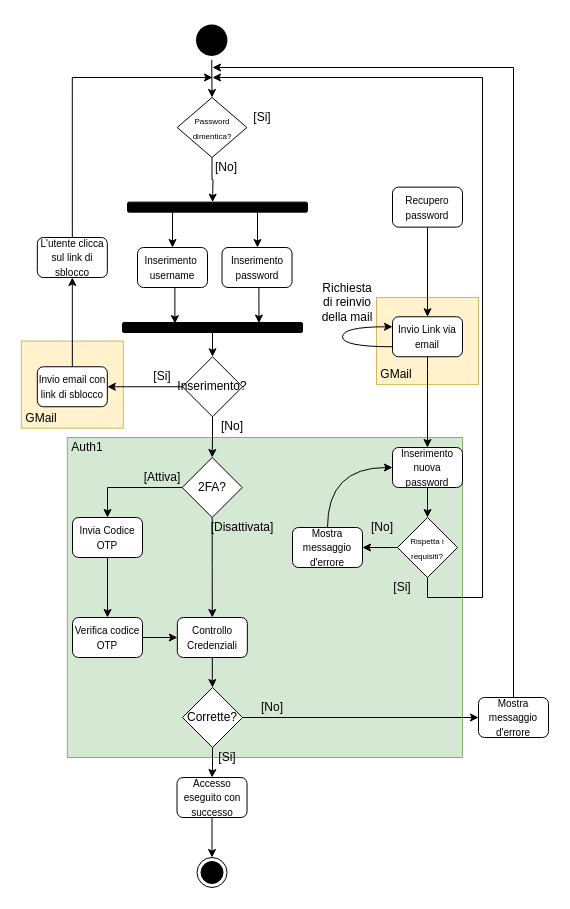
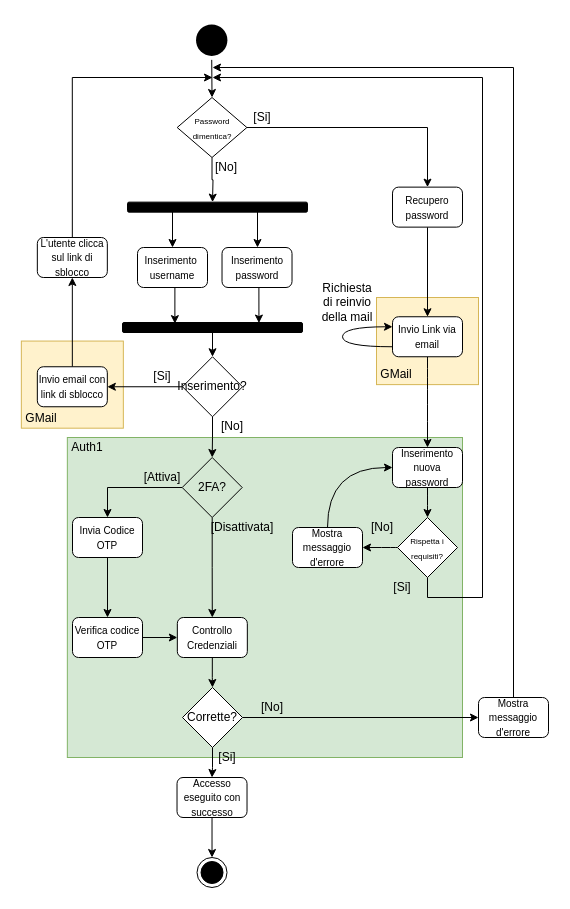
  <mxCell id="0" />
  <mxCell id="1" parent="0" />
  <mxCell id="2" value="" style="rounded=0;whiteSpace=wrap;html=1;strokeWidth=1;fillColor=#fff2cc;strokeColor=#d6b656;" vertex="1" parent="1"><mxGeometry x="20.84" y="340.56" width="102" height="87.12" as="geometry" /></mxCell>
  <mxCell id="3" value="" style="rounded=0;whiteSpace=wrap;html=1;strokeWidth=1;fillColor=#d5e8d4;strokeColor=#82b366;" vertex="1" parent="1"><mxGeometry x="66.84" y="437" width="395.16" height="320" as="geometry" /></mxCell>
  <mxCell id="4" value="" style="rounded=0;whiteSpace=wrap;html=1;strokeWidth=1;fillColor=#fff2cc;strokeColor=#d6b656;" vertex="1" parent="1"><mxGeometry x="376" y="297" width="102" height="87.12" as="geometry" /></mxCell>
  <mxCell id="5" style="edgeStyle=none;rounded=0;orthogonalLoop=1;jettySize=auto;html=1;exitX=0.5;exitY=1;exitDx=0;exitDy=0;entryX=0.5;entryY=0;entryDx=0;entryDy=0;startArrow=none;startFill=0;endArrow=classic;endFill=1;" edge="1" parent="1" source="6" target="12"><mxGeometry relative="1" as="geometry" /></mxCell>
  <mxCell id="6" value="" style="ellipse;html=1;shape=endState;fillColor=#000000;strokeColor=none;" vertex="1" parent="1"><mxGeometry x="191.53" y="20" width="39.37" height="39.37" as="geometry" /></mxCell>
  <mxCell id="7" value="" style="html=1;points=[];perimeter=orthogonalPerimeter;fillColor=#000000;rounded=1;rotation=90;" vertex="1" parent="1"><mxGeometry x="212" y="116.63" width="10" height="180" as="geometry" /></mxCell>
  <mxCell id="8" value="GMail" style="text;html=1;strokeColor=none;fillColor=none;align=center;verticalAlign=middle;whiteSpace=wrap;rounded=0;" vertex="1" parent="1"><mxGeometry x="376" y="364.12" width="40" height="20" as="geometry" /></mxCell>
  <mxCell id="9" value="Auth1" style="text;html=1;strokeColor=none;fillColor=none;align=center;verticalAlign=middle;whiteSpace=wrap;rounded=0;" vertex="1" parent="1"><mxGeometry x="66.84" y="437" width="40" height="20" as="geometry" /></mxCell>
+ <mxCell id="10" style="edgeStyle=orthogonalEdgeStyle;rounded=0;orthogonalLoop=1;jettySize=auto;html=1;exitX=1;exitY=0.5;exitDx=0;exitDy=0;entryX=0.5;entryY=0;entryDx=0;entryDy=0;startArrow=none;startFill=0;endArrow=classic;endFill=1;" edge="1" parent="1" source="12" target="37"><mxGeometry relative="1" as="geometry" /></mxCell>
  <mxCell id="11" style="edgeStyle=orthogonalEdgeStyle;rounded=0;orthogonalLoop=1;jettySize=auto;html=1;exitX=0.5;exitY=1;exitDx=0;exitDy=0;startArrow=none;startFill=0;endArrow=classic;endFill=1;strokeColor=#000000;" edge="1" parent="1" source="12"><mxGeometry relative="1" as="geometry"><mxPoint x="212.029" y="201.63" as="targetPoint" /></mxGeometry></mxCell>
  <mxCell id="12" value="&lt;font style=&quot;font-size: 8px&quot;&gt;Password&lt;br&gt;dimentica?&lt;/font&gt;" style="rhombus;whiteSpace=wrap;html=1;rounded=0;strokeColor=#000000;strokeWidth=1;fillColor=#FFFFFF;" vertex="1" parent="1"><mxGeometry x="176.69" y="97" width="69.69" height="60" as="geometry" /></mxCell>
  <mxCell id="13" value="[No]" style="text;html=1;strokeColor=none;fillColor=none;align=center;verticalAlign=middle;whiteSpace=wrap;rounded=0;" vertex="1" parent="1"><mxGeometry x="206.38" y="157" width="40" height="20" as="geometry" /></mxCell>
  <mxCell id="14" style="edgeStyle=orthogonalEdgeStyle;rounded=0;orthogonalLoop=1;jettySize=auto;html=1;exitX=0.5;exitY=1;exitDx=0;exitDy=0;entryX=0.114;entryY=0.709;entryDx=0;entryDy=0;entryPerimeter=0;startArrow=none;startFill=0;endArrow=classic;endFill=1;strokeColor=#000000;" edge="1" parent="1" source="15" target="18"><mxGeometry relative="1" as="geometry" /></mxCell>
  <mxCell id="15" value="&lt;span style=&quot;font-size: 10px&quot;&gt;Inserimento&amp;nbsp;&lt;br&gt;username&lt;br&gt;&lt;/span&gt;" style="rounded=1;whiteSpace=wrap;html=1;fillColor=#FFFFFF;" vertex="1" parent="1"><mxGeometry x="137" y="247" width="70" height="40" as="geometry" /></mxCell>
  <mxCell id="16" style="edgeStyle=orthogonalEdgeStyle;rounded=0;orthogonalLoop=1;jettySize=auto;html=1;exitX=0.5;exitY=1;exitDx=0;exitDy=0;entryX=0.057;entryY=0.242;entryDx=0;entryDy=0;entryPerimeter=0;startArrow=none;startFill=0;endArrow=classic;endFill=1;strokeColor=#000000;" edge="1" parent="1" source="17" target="18"><mxGeometry relative="1" as="geometry" /></mxCell>
  <mxCell id="17" value="&lt;span style=&quot;font-size: 10px&quot;&gt;Inserimento&lt;br&gt;password&lt;br&gt;&lt;/span&gt;" style="rounded=1;whiteSpace=wrap;html=1;fillColor=#FFFFFF;" vertex="1" parent="1"><mxGeometry x="221.53" y="247" width="70" height="40" as="geometry" /></mxCell>
  <mxCell id="18" value="" style="html=1;points=[];perimeter=orthogonalPerimeter;fillColor=#000000;rounded=1;rotation=90;" vertex="1" parent="1"><mxGeometry x="207" y="237" width="10" height="180" as="geometry" /></mxCell>
  <mxCell id="19" style="edgeStyle=orthogonalEdgeStyle;rounded=0;orthogonalLoop=1;jettySize=auto;html=1;exitX=0;exitY=0.5;exitDx=0;exitDy=0;entryX=0.5;entryY=0;entryDx=0;entryDy=0;startArrow=none;startFill=0;endArrow=classic;endFill=1;" edge="1" parent="1" source="21" target="23"><mxGeometry relative="1" as="geometry" /></mxCell>
  <mxCell id="20" style="edgeStyle=orthogonalEdgeStyle;rounded=0;orthogonalLoop=1;jettySize=auto;html=1;exitX=0.5;exitY=1;exitDx=0;exitDy=0;startArrow=none;startFill=0;endArrow=classic;endFill=1;" edge="1" parent="1" source="21" target="28"><mxGeometry relative="1" as="geometry" /></mxCell>
- <mxCell id="21" value="2FA?" style="rhombus;whiteSpace=wrap;html=1;rounded=0;strokeColor=#000000;strokeWidth=1;fillColor=#FFFFFF;" vertex="1" parent="1"><mxGeometry x="181.69" y="457" width="60" height="60" as="geometry" /></mxCell>
+ <mxCell id="21" value="2FA?" style="rhombus;whiteSpace=wrap;html=1;rounded=0;strokeColor=#000000;strokeWidth=1;fillColor=#d5e8d4;" vertex="1" parent="1"><mxGeometry x="181.69" y="457" width="60" height="60" as="geometry" /></mxCell>
  <mxCell id="22" style="edgeStyle=orthogonalEdgeStyle;rounded=0;orthogonalLoop=1;jettySize=auto;html=1;exitX=0.5;exitY=1;exitDx=0;exitDy=0;startArrow=none;startFill=0;endArrow=classic;endFill=1;" edge="1" parent="1" source="23" target="26"><mxGeometry relative="1" as="geometry" /></mxCell>
  <mxCell id="23" value="&lt;span style=&quot;font-size: 10px&quot;&gt;Invia Codice OTP&lt;br&gt;&lt;/span&gt;" style="rounded=1;whiteSpace=wrap;html=1;fillColor=#FFFFFF;" vertex="1" parent="1"><mxGeometry x="72" y="517" width="70" height="40" as="geometry" /></mxCell>
  <mxCell id="24" value="[Attiva]" style="text;html=1;strokeColor=none;fillColor=none;align=center;verticalAlign=middle;whiteSpace=wrap;rounded=0;" vertex="1" parent="1"><mxGeometry x="142" y="467" width="40" height="20" as="geometry" /></mxCell>
  <mxCell id="25" style="edgeStyle=orthogonalEdgeStyle;rounded=0;orthogonalLoop=1;jettySize=auto;html=1;exitX=1;exitY=0.5;exitDx=0;exitDy=0;entryX=0;entryY=0.5;entryDx=0;entryDy=0;startArrow=none;startFill=0;endArrow=classic;endFill=1;" edge="1" parent="1" source="26" target="28"><mxGeometry relative="1" as="geometry" /></mxCell>
  <mxCell id="26" value="&lt;span style=&quot;font-size: 10px&quot;&gt;Verifica codice OTP&lt;br&gt;&lt;/span&gt;" style="rounded=1;whiteSpace=wrap;html=1;fillColor=#FFFFFF;" vertex="1" parent="1"><mxGeometry x="72" y="617" width="70" height="40" as="geometry" /></mxCell>
  <mxCell id="27" style="edgeStyle=orthogonalEdgeStyle;rounded=0;orthogonalLoop=1;jettySize=auto;html=1;exitX=0.5;exitY=1;exitDx=0;exitDy=0;startArrow=none;startFill=0;endArrow=classic;endFill=1;" edge="1" parent="1" source="28" target="32"><mxGeometry relative="1" as="geometry" /></mxCell>
  <mxCell id="28" value="&lt;span style=&quot;font-size: 10px&quot;&gt;Controllo Credenziali&lt;br&gt;&lt;/span&gt;" style="rounded=1;whiteSpace=wrap;html=1;fillColor=#FFFFFF;" vertex="1" parent="1"><mxGeometry x="176.84" y="617" width="70" height="40" as="geometry" /></mxCell>
  <mxCell id="29" value="[Disattivata]" style="text;html=1;strokeColor=none;fillColor=none;align=center;verticalAlign=middle;whiteSpace=wrap;rounded=0;" vertex="1" parent="1"><mxGeometry x="222" y="517" width="40" height="20" as="geometry" /></mxCell>
  <mxCell id="30" style="edgeStyle=orthogonalEdgeStyle;rounded=0;orthogonalLoop=1;jettySize=auto;html=1;exitX=1;exitY=0.5;exitDx=0;exitDy=0;startArrow=none;startFill=0;endArrow=classic;endFill=1;" edge="1" parent="1" source="32" target="34"><mxGeometry relative="1" as="geometry" /></mxCell>
  <mxCell id="31" style="edgeStyle=orthogonalEdgeStyle;rounded=0;orthogonalLoop=1;jettySize=auto;html=1;exitX=0.5;exitY=1;exitDx=0;exitDy=0;startArrow=none;startFill=0;endArrow=classic;endFill=1;" edge="1" parent="1" source="32" target="52"><mxGeometry relative="1" as="geometry" /></mxCell>
  <mxCell id="32" value="Corrette?" style="rhombus;whiteSpace=wrap;html=1;rounded=0;strokeColor=#000000;strokeWidth=1;fillColor=#FFFFFF;" vertex="1" parent="1"><mxGeometry x="182" y="687" width="60" height="60" as="geometry" /></mxCell>
  <mxCell id="33" style="edgeStyle=orthogonalEdgeStyle;rounded=0;orthogonalLoop=1;jettySize=auto;html=1;exitX=1;exitY=0.5;exitDx=0;exitDy=0;startArrow=none;startFill=0;endArrow=classic;endFill=1;" edge="1" parent="1" source="34"><mxGeometry relative="1" as="geometry"><mxPoint x="212" y="67" as="targetPoint" /><Array as="points"><mxPoint x="513" y="717" /><mxPoint x="513" y="67" /></Array></mxGeometry></mxCell>
  <mxCell id="34" value="&lt;span style=&quot;font-size: 10px&quot;&gt;Mostra messaggio d'errore&lt;br&gt;&lt;/span&gt;" style="rounded=1;whiteSpace=wrap;html=1;fillColor=#FFFFFF;" vertex="1" parent="1"><mxGeometry x="478" y="697" width="70" height="40" as="geometry" /></mxCell>
  <mxCell id="35" value="[No]" style="text;html=1;strokeColor=none;fillColor=none;align=center;verticalAlign=middle;whiteSpace=wrap;rounded=0;" vertex="1" parent="1"><mxGeometry x="252" y="697" width="40" height="20" as="geometry" /></mxCell>
  <mxCell id="36" style="edgeStyle=orthogonalEdgeStyle;rounded=0;orthogonalLoop=1;jettySize=auto;html=1;exitX=0.5;exitY=1;exitDx=0;exitDy=0;startArrow=none;startFill=0;endArrow=classic;endFill=1;" edge="1" parent="1" source="37" target="39"><mxGeometry relative="1" as="geometry" /></mxCell>
  <mxCell id="37" value="&lt;span style=&quot;font-size: 10px&quot;&gt;Recupero password&lt;br&gt;&lt;/span&gt;" style="rounded=1;whiteSpace=wrap;html=1;fillColor=#FFFFFF;" vertex="1" parent="1"><mxGeometry x="392" y="186.63" width="70" height="40" as="geometry" /></mxCell>
  <mxCell id="38" style="edgeStyle=orthogonalEdgeStyle;curved=1;rounded=0;orthogonalLoop=1;jettySize=auto;html=1;exitX=0.5;exitY=1;exitDx=0;exitDy=0;startArrow=none;startFill=0;endArrow=classic;endFill=1;" edge="1" parent="1" source="39" target="43"><mxGeometry relative="1" as="geometry" /></mxCell>
  <mxCell id="39" value="&lt;span style=&quot;font-size: 10px&quot;&gt;Invio Link via email&lt;/span&gt;" style="rounded=1;whiteSpace=wrap;html=1;fillColor=#FFFFFF;" vertex="1" parent="1"><mxGeometry x="392" y="316.25" width="70" height="40" as="geometry" /></mxCell>
  <mxCell id="40" style="edgeStyle=orthogonalEdgeStyle;rounded=0;orthogonalLoop=1;jettySize=auto;html=1;exitX=0;exitY=0.75;exitDx=0;exitDy=0;entryX=0;entryY=0.25;entryDx=0;entryDy=0;startArrow=none;startFill=0;endArrow=classic;endFill=1;curved=1;" edge="1" parent="1" source="39" target="39"><mxGeometry relative="1" as="geometry"><Array as="points"><mxPoint x="342" y="346" /><mxPoint x="342" y="326" /></Array></mxGeometry></mxCell>
  <mxCell id="41" value="Richiesta &lt;br&gt;di reinvio &lt;br&gt;della mail" style="text;html=1;strokeColor=none;fillColor=none;align=center;verticalAlign=middle;whiteSpace=wrap;rounded=0;" vertex="1" parent="1"><mxGeometry x="312" y="277" width="70" height="49.25" as="geometry" /></mxCell>
  <mxCell id="42" style="edgeStyle=orthogonalEdgeStyle;curved=1;rounded=0;orthogonalLoop=1;jettySize=auto;html=1;exitX=0.5;exitY=1;exitDx=0;exitDy=0;startArrow=none;startFill=0;endArrow=classic;endFill=1;" edge="1" parent="1" source="43" target="46"><mxGeometry relative="1" as="geometry" /></mxCell>
  <mxCell id="43" value="&lt;span style=&quot;font-size: 10px&quot;&gt;Inserimento nuova password&lt;/span&gt;" style="rounded=1;whiteSpace=wrap;html=1;fillColor=#FFFFFF;" vertex="1" parent="1"><mxGeometry x="392" y="447" width="70" height="40" as="geometry" /></mxCell>
  <mxCell id="44" style="edgeStyle=orthogonalEdgeStyle;curved=1;rounded=0;orthogonalLoop=1;jettySize=auto;html=1;exitX=0;exitY=0.5;exitDx=0;exitDy=0;entryX=1;entryY=0.5;entryDx=0;entryDy=0;startArrow=none;startFill=0;endArrow=classic;endFill=1;" edge="1" parent="1" source="46" target="48"><mxGeometry relative="1" as="geometry" /></mxCell>
  <mxCell id="45" style="edgeStyle=orthogonalEdgeStyle;rounded=0;orthogonalLoop=1;jettySize=auto;html=1;exitX=0.5;exitY=1;exitDx=0;exitDy=0;startArrow=none;startFill=0;endArrow=classic;endFill=1;" edge="1" parent="1" source="46"><mxGeometry relative="1" as="geometry"><mxPoint x="212" y="77" as="targetPoint" /><Array as="points"><mxPoint x="427" y="597" /><mxPoint x="482" y="597" /></Array></mxGeometry></mxCell>
  <mxCell id="46" value="&lt;font style=&quot;font-size: 8px&quot;&gt;Rispetta i requisiti?&lt;/font&gt;" style="rhombus;whiteSpace=wrap;html=1;rounded=0;strokeColor=#000000;strokeWidth=1;fillColor=#FFFFFF;" vertex="1" parent="1"><mxGeometry x="397" y="517" width="60" height="60" as="geometry" /></mxCell>
  <mxCell id="47" style="edgeStyle=orthogonalEdgeStyle;curved=1;rounded=0;orthogonalLoop=1;jettySize=auto;html=1;exitX=0.5;exitY=0;exitDx=0;exitDy=0;entryX=0;entryY=0.5;entryDx=0;entryDy=0;startArrow=none;startFill=0;endArrow=classic;endFill=1;" edge="1" parent="1" source="48" target="43"><mxGeometry relative="1" as="geometry" /></mxCell>
  <mxCell id="48" value="&lt;span style=&quot;font-size: 10px&quot;&gt;Mostra messaggio d'errore&lt;br&gt;&lt;/span&gt;" style="rounded=1;whiteSpace=wrap;html=1;fillColor=#FFFFFF;" vertex="1" parent="1"><mxGeometry x="292" y="527" width="70" height="40" as="geometry" /></mxCell>
  <mxCell id="49" value="[No]" style="text;html=1;strokeColor=none;fillColor=none;align=center;verticalAlign=middle;whiteSpace=wrap;rounded=0;" vertex="1" parent="1"><mxGeometry x="362" y="517" width="40" height="20" as="geometry" /></mxCell>
  <mxCell id="50" value="[Si]" style="text;html=1;strokeColor=none;fillColor=none;align=center;verticalAlign=middle;whiteSpace=wrap;rounded=0;" vertex="1" parent="1"><mxGeometry x="382" y="577" width="40" height="20" as="geometry" /></mxCell>
  <mxCell id="51" style="edgeStyle=orthogonalEdgeStyle;rounded=0;orthogonalLoop=1;jettySize=auto;html=1;exitX=0.5;exitY=1;exitDx=0;exitDy=0;entryX=0.5;entryY=0;entryDx=0;entryDy=0;startArrow=none;startFill=0;endArrow=classic;endFill=1;" edge="1" parent="1" source="52" target="54"><mxGeometry relative="1" as="geometry" /></mxCell>
  <mxCell id="52" value="&lt;span style=&quot;font-size: 10px&quot;&gt;Accesso eseguito con successo&lt;br&gt;&lt;/span&gt;" style="rounded=1;whiteSpace=wrap;html=1;fillColor=#FFFFFF;" vertex="1" parent="1"><mxGeometry x="176.53" y="777" width="70" height="40" as="geometry" /></mxCell>
  <mxCell id="53" value="[Si]" style="text;html=1;strokeColor=none;fillColor=none;align=center;verticalAlign=middle;whiteSpace=wrap;rounded=0;" vertex="1" parent="1"><mxGeometry x="206.84" y="747" width="40" height="20" as="geometry" /></mxCell>
  <mxCell id="54" value="" style="ellipse;html=1;shape=endState;fillColor=#000000;rounded=0;" vertex="1" parent="1"><mxGeometry x="196.53" y="857" width="30" height="30" as="geometry" /></mxCell>
  <mxCell id="55" value="[Si]" style="text;html=1;strokeColor=none;fillColor=none;align=center;verticalAlign=middle;whiteSpace=wrap;rounded=0;" vertex="1" parent="1"><mxGeometry x="241.84" y="107" width="40" height="20" as="geometry" /></mxCell>
  <mxCell id="56" value="" style="endArrow=classic;html=1;strokeColor=#000000;entryX=0.5;entryY=0;entryDx=0;entryDy=0;" edge="1" parent="1" target="15"><mxGeometry width="50" height="50" relative="1" as="geometry"><mxPoint x="172" y="207" as="sourcePoint" /><mxPoint x="207" y="217" as="targetPoint" /></mxGeometry></mxCell>
  <mxCell id="57" value="" style="endArrow=classic;html=1;strokeColor=#000000;" edge="1" parent="1"><mxGeometry width="50" height="50" relative="1" as="geometry"><mxPoint x="257" y="207" as="sourcePoint" /><mxPoint x="257" y="247" as="targetPoint" /></mxGeometry></mxCell>
  <mxCell id="58" style="edgeStyle=orthogonalEdgeStyle;rounded=0;orthogonalLoop=1;jettySize=auto;html=1;exitX=0.5;exitY=1;exitDx=0;exitDy=0;startArrow=none;startFill=0;endArrow=classic;endFill=1;strokeColor=#000000;" edge="1" parent="1" source="60" target="21"><mxGeometry relative="1" as="geometry" /></mxCell>
  <mxCell id="59" style="edgeStyle=orthogonalEdgeStyle;rounded=0;orthogonalLoop=1;jettySize=auto;html=1;exitX=0;exitY=0.5;exitDx=0;exitDy=0;startArrow=none;startFill=0;endArrow=classic;endFill=1;strokeColor=#000000;" edge="1" parent="1" source="60" target="65"><mxGeometry relative="1" as="geometry" /></mxCell>
  <mxCell id="60" value="Inserimento?" style="rhombus;whiteSpace=wrap;html=1;rounded=0;strokeColor=#000000;strokeWidth=1;fillColor=#FFFFFF;" vertex="1" parent="1"><mxGeometry x="182" y="356.25" width="60" height="60" as="geometry" /></mxCell>
  <mxCell id="61" style="edgeStyle=orthogonalEdgeStyle;rounded=0;orthogonalLoop=1;jettySize=auto;html=1;exitX=0.971;exitY=0.487;exitDx=0;exitDy=0;startArrow=none;startFill=0;endArrow=classic;endFill=1;strokeColor=#000000;entryX=0.5;entryY=0;entryDx=0;entryDy=0;exitPerimeter=0;" edge="1" parent="1" source="18" target="60"><mxGeometry relative="1" as="geometry"><mxPoint x="282" y="365.86" as="sourcePoint" /><mxPoint x="281.714" y="406.634" as="targetPoint" /></mxGeometry></mxCell>
  <mxCell id="62" value="[No]" style="text;html=1;strokeColor=none;fillColor=none;align=center;verticalAlign=middle;whiteSpace=wrap;rounded=0;" vertex="1" parent="1"><mxGeometry x="212" y="416.25" width="40" height="20" as="geometry" /></mxCell>
  <mxCell id="63" value="[Si]" style="text;html=1;strokeColor=none;fillColor=none;align=center;verticalAlign=middle;whiteSpace=wrap;rounded=0;" vertex="1" parent="1"><mxGeometry x="142" y="366.25" width="40" height="20" as="geometry" /></mxCell>
  <mxCell id="64" style="edgeStyle=orthogonalEdgeStyle;rounded=0;orthogonalLoop=1;jettySize=auto;html=1;exitX=0.5;exitY=0;exitDx=0;exitDy=0;entryX=0.5;entryY=1;entryDx=0;entryDy=0;startArrow=none;startFill=0;endArrow=classic;endFill=1;strokeColor=#000000;" edge="1" parent="1" source="65" target="68"><mxGeometry relative="1" as="geometry" /></mxCell>
  <mxCell id="65" value="&lt;span style=&quot;font-size: 10px&quot;&gt;Invio email con link di sblocco&lt;/span&gt;" style="rounded=1;whiteSpace=wrap;html=1;fillColor=#FFFFFF;" vertex="1" parent="1"><mxGeometry x="36.84" y="366.25" width="70" height="40" as="geometry" /></mxCell>
  <mxCell id="66" value="GMail" style="text;html=1;strokeColor=none;fillColor=none;align=center;verticalAlign=middle;whiteSpace=wrap;rounded=0;" vertex="1" parent="1"><mxGeometry x="20.84" y="407.68" width="40" height="20" as="geometry" /></mxCell>
  <mxCell id="67" style="edgeStyle=orthogonalEdgeStyle;rounded=0;orthogonalLoop=1;jettySize=auto;html=1;exitX=0.5;exitY=0;exitDx=0;exitDy=0;startArrow=none;startFill=0;endArrow=classic;endFill=1;strokeColor=#000000;" edge="1" parent="1" source="68"><mxGeometry relative="1" as="geometry"><mxPoint x="212" y="77" as="targetPoint" /><Array as="points"><mxPoint x="72" y="77" /></Array></mxGeometry></mxCell>
  <mxCell id="68" value="&lt;span style=&quot;font-size: 10px&quot;&gt;L'utente clicca sul link di sblocco&lt;/span&gt;" style="rounded=1;whiteSpace=wrap;html=1;fillColor=#FFFFFF;" vertex="1" parent="1"><mxGeometry x="36.84" y="237" width="70" height="40" as="geometry" /></mxCell>
